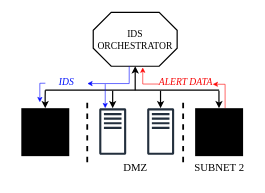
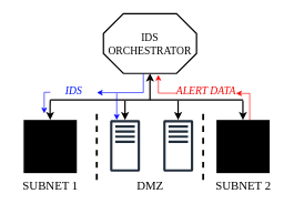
  <mxCell id="0" />
  <mxCell id="1" parent="0" />
  <mxCell id="2" value="&lt;font style=&quot;font-size: 16px;&quot;&gt;IDS ORCHESTRATOR&lt;/font&gt;" style="whiteSpace=wrap;shape=mxgraph.basic.octagon2;align=center;verticalAlign=middle;dx=15;fontSize=12;textShadow=0;fontFamily=Times New Roman;spacing=2;strokeWidth=2;html=1;" vertex="1" parent="1"><mxGeometry x="155" y="20" width="140" height="90" as="geometry" /></mxCell>
  <mxCell id="3" value="" style="endArrow=none;html=1;rounded=0;strokeWidth=2;" edge="1" parent="1"><mxGeometry width="50" height="50" relative="1" as="geometry"><mxPoint x="75" y="150" as="sourcePoint" /><mxPoint x="365" y="150" as="targetPoint" /></mxGeometry></mxCell>
  <mxCell id="4" value="" style="endArrow=classic;html=1;rounded=0;entryX=0.5;entryY=1;entryDx=0;entryDy=0;entryPerimeter=0;strokeWidth=2;" edge="1" parent="1" target="2"><mxGeometry width="50" height="50" relative="1" as="geometry"><mxPoint x="225" y="150" as="sourcePoint" /><mxPoint x="245" y="140" as="targetPoint" /></mxGeometry></mxCell>
  <mxCell id="5" value="" style="endArrow=none;dashed=1;html=1;rounded=0;strokeWidth=3;" edge="1" parent="1"><mxGeometry width="50" height="50" relative="1" as="geometry"><mxPoint x="145" y="270" as="sourcePoint" /><mxPoint x="145" y="170" as="targetPoint" /></mxGeometry></mxCell>
  <mxCell id="6" value="" style="endArrow=none;dashed=1;html=1;rounded=0;strokeWidth=3;" edge="1" parent="1"><mxGeometry width="50" height="50" relative="1" as="geometry"><mxPoint x="305" y="270" as="sourcePoint" /><mxPoint x="305" y="170" as="targetPoint" /></mxGeometry></mxCell>
  <mxCell id="7" value="" style="endArrow=classic;html=1;rounded=0;strokeWidth=2;" edge="1" parent="1" target="24"><mxGeometry width="50" height="50" relative="1" as="geometry"><mxPoint x="75" y="150" as="sourcePoint" /><mxPoint x="75.23" y="180.004" as="targetPoint" /><Array as="points"><mxPoint x="74.76" y="161.22" /></Array></mxGeometry></mxCell>
+ <mxCell id="8" value="&lt;font style=&quot;font-size: 18px;&quot; face=&quot;Times New Roman&quot;&gt;SUBNET 1&lt;/font&gt;" style="text;html=1;align=center;verticalAlign=middle;resizable=0;points=[];autosize=1;strokeColor=none;fillColor=none;" vertex="1" parent="1"><mxGeometry x="20" y="260" width="110" height="40" as="geometry" /></mxCell>
  <mxCell id="9" value="" style="endArrow=classic;html=1;rounded=0;entryX=0.421;entryY=-0.019;entryDx=0;entryDy=0;entryPerimeter=0;strokeWidth=2;" edge="1" parent="1"><mxGeometry width="50" height="50" relative="1" as="geometry"><mxPoint x="364.74" y="151" as="sourcePoint" /><mxPoint x="364.74" y="180" as="targetPoint" /></mxGeometry></mxCell>
  <mxCell id="10" value="&lt;font style=&quot;font-size: 18px;&quot; face=&quot;Times New Roman&quot;&gt;SUBNET 2&lt;/font&gt;" style="text;html=1;align=center;verticalAlign=middle;resizable=0;points=[];autosize=1;strokeColor=none;fillColor=none;" vertex="1" parent="1"><mxGeometry x="310" y="260" width="110" height="40" as="geometry" /></mxCell>
  <mxCell id="11" value="" style="edgeStyle=orthogonalEdgeStyle;rounded=0;orthogonalLoop=1;jettySize=auto;html=1;strokeColor=#0008FF;" edge="1" parent="1"><mxGeometry relative="1" as="geometry"><mxPoint x="175" y="139.84" as="sourcePoint" /><mxPoint x="175" y="180.003" as="targetPoint" /><Array as="points"><mxPoint x="175" y="149.84" /><mxPoint x="175" y="149.84" /></Array></mxGeometry></mxCell>
  <mxCell id="12" value="" style="sketch=0;outlineConnect=0;fontColor=#232F3E;gradientColor=none;fillColor=#232F3D;strokeColor=none;dashed=0;verticalLabelPosition=bottom;verticalAlign=top;align=center;html=1;fontSize=12;fontStyle=0;aspect=fixed;pointerEvents=1;shape=mxgraph.aws4.traditional_server;" vertex="1" parent="1"><mxGeometry x="165" y="180" width="45" height="78" as="geometry" /></mxCell>
  <mxCell id="13" value="" style="sketch=0;outlineConnect=0;fontColor=#232F3E;gradientColor=none;fillColor=#232F3D;strokeColor=none;dashed=0;verticalLabelPosition=bottom;verticalAlign=top;align=center;html=1;fontSize=12;fontStyle=0;aspect=fixed;pointerEvents=1;shape=mxgraph.aws4.traditional_server;" vertex="1" parent="1"><mxGeometry x="245" y="180" width="45" height="78" as="geometry" /></mxCell>
  <mxCell id="14" value="" style="endArrow=classic;html=1;rounded=0;entryX=0.421;entryY=-0.019;entryDx=0;entryDy=0;entryPerimeter=0;strokeWidth=2;" edge="1" parent="1"><mxGeometry width="50" height="50" relative="1" as="geometry"><mxPoint x="187.4" y="151" as="sourcePoint" /><mxPoint x="187.4" y="180" as="targetPoint" /></mxGeometry></mxCell>
  <mxCell id="15" value="" style="endArrow=classic;html=1;rounded=0;entryX=0.421;entryY=-0.019;entryDx=0;entryDy=0;entryPerimeter=0;strokeWidth=2;" edge="1" parent="1"><mxGeometry width="50" height="50" relative="1" as="geometry"><mxPoint x="267.27" y="151" as="sourcePoint" /><mxPoint x="267.27" y="180" as="targetPoint" /></mxGeometry></mxCell>
  <mxCell id="16" value="&lt;font style=&quot;font-size: 18px;&quot; face=&quot;Times New Roman&quot;&gt;DMZ&lt;/font&gt;" style="text;html=1;align=center;verticalAlign=middle;resizable=0;points=[];autosize=1;strokeColor=none;fillColor=none;" vertex="1" parent="1"><mxGeometry x="195" y="260" width="60" height="40" as="geometry" /></mxCell>
  <mxCell id="17" value="" style="edgeStyle=orthogonalEdgeStyle;rounded=0;orthogonalLoop=1;jettySize=auto;html=1;entryX=0.993;entryY=0.669;entryDx=0;entryDy=0;entryPerimeter=0;strokeColor=#FF0000;" edge="1" parent="1" source="23" target="19"><mxGeometry relative="1" as="geometry"><Array as="points"><mxPoint x="375" y="140" /></Array></mxGeometry></mxCell>
  <mxCell id="18" value="" style="edgeStyle=orthogonalEdgeStyle;rounded=0;orthogonalLoop=1;jettySize=auto;html=1;exitX=-0.008;exitY=0.657;exitDx=0;exitDy=0;exitPerimeter=0;entryX=0.59;entryY=1.024;entryDx=0;entryDy=0;entryPerimeter=0;strokeColor=#FF0000;" edge="1" parent="1" source="19" target="2"><mxGeometry relative="1" as="geometry"><Array as="points"><mxPoint x="238" y="140" /></Array></mxGeometry></mxCell>
  <mxCell id="19" value="&lt;font style=&quot;font-size: 16px;&quot;&gt;ALERT DATA&lt;/font&gt;" style="text;html=1;align=center;verticalAlign=middle;resizable=0;points=[];autosize=1;strokeColor=none;fillColor=none;fontSize=11;fontStyle=2;opacity=0;fontColor=light-dark(#f60404, #ededed);rounded=0;fontFamily=Times New Roman;spacingLeft=-12;spacingRight=-10;" vertex="1" parent="1"><mxGeometry x="265" y="120" width="90" height="30" as="geometry" /></mxCell>
  <mxCell id="20" value="" style="edgeStyle=orthogonalEdgeStyle;rounded=0;orthogonalLoop=1;jettySize=auto;html=1;strokeColor=light-dark(#0008FF,#EDEDED);exitX=0.002;exitY=0.612;exitDx=0;exitDy=0;exitPerimeter=0;" edge="1" parent="1" source="22"><mxGeometry relative="1" as="geometry"><mxPoint x="75" y="133.83" as="sourcePoint" /><mxPoint x="65.91" y="170" as="targetPoint" /></mxGeometry></mxCell>
  <mxCell id="21" value="" style="edgeStyle=orthogonalEdgeStyle;rounded=0;orthogonalLoop=1;jettySize=auto;html=1;strokeColor=#0008FF;entryX=1.017;entryY=0.63;entryDx=0;entryDy=0;entryPerimeter=0;" edge="1" parent="1"><mxGeometry relative="1" as="geometry"><mxPoint x="215" y="110" as="sourcePoint" /><mxPoint x="145.19" y="138.9" as="targetPoint" /><Array as="points"><mxPoint x="215" y="110" /><mxPoint x="215" y="139" /></Array></mxGeometry></mxCell>
  <mxCell id="22" value="&lt;font style=&quot;font-size: 16px;&quot;&gt;IDS&lt;/font&gt;" style="text;html=1;align=center;verticalAlign=middle;resizable=0;points=[];autosize=1;strokeColor=none;fillColor=none;fontSize=11;fontStyle=2;opacity=0;fontColor=light-dark(#0011fa, #ededed);rounded=0;fontFamily=Times New Roman;spacingLeft=-10;spacingRight=-9;" vertex="1" parent="1"><mxGeometry x="75" y="120" width="70" height="30" as="geometry" /></mxCell>
  <mxCell id="23" value="" style="fillColor=#000000;aspect=fixed;sketch=0;pointerEvents=1;shadow=0;dashed=0;html=1;strokeColor=none;labelPosition=center;verticalLabelPosition=bottom;outlineConnect=0;verticalAlign=top;align=center;shape=mxgraph.openstack.neutron_subnet;" vertex="1" parent="1"><mxGeometry x="325" y="180" width="80" height="80" as="geometry" /></mxCell>
  <mxCell id="24" value="" style="fillColor=#000000;aspect=fixed;sketch=0;pointerEvents=1;shadow=0;dashed=0;html=1;strokeColor=none;labelPosition=center;verticalLabelPosition=bottom;outlineConnect=0;verticalAlign=top;align=center;shape=mxgraph.openstack.neutron_subnet;" vertex="1" parent="1"><mxGeometry x="35" y="180" width="80" height="80" as="geometry" /></mxCell>
